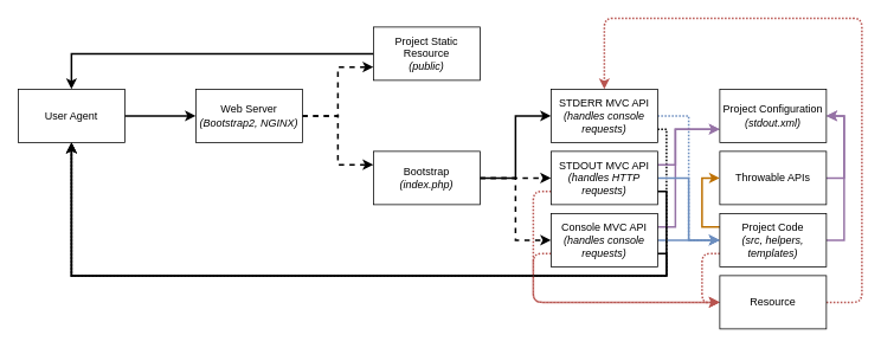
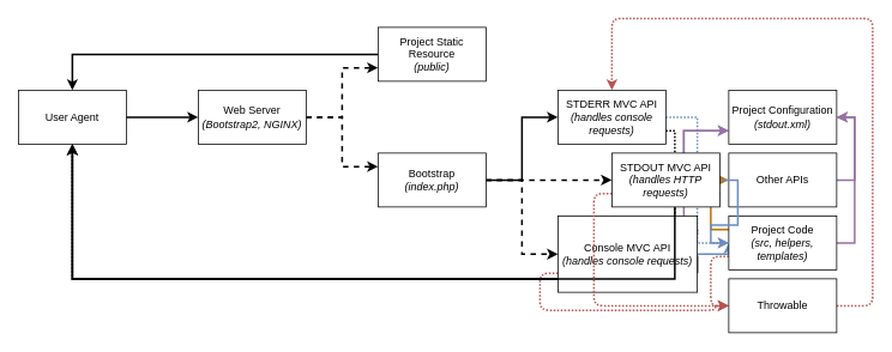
  <mxCell id="0" />
  <mxCell id="1" parent="0" />
  <mxCell id="2" style="edgeStyle=orthogonalEdgeStyle;rounded=0;orthogonalLoop=1;jettySize=auto;html=1;exitX=1;exitY=0.5;exitDx=0;exitDy=0;entryX=0;entryY=0.5;entryDx=0;entryDy=0;strokeWidth=2;" parent="1" source="3" target="6" edge="1"><mxGeometry relative="1" as="geometry" /></mxCell>
  <mxCell id="3" value="User Agent" style="rounded=0;whiteSpace=wrap;html=1;" parent="1" vertex="1"><mxGeometry x="20" y="100" width="120" height="60" as="geometry" /></mxCell>
  <mxCell id="4" style="edgeStyle=orthogonalEdgeStyle;rounded=0;orthogonalLoop=1;jettySize=auto;html=1;exitX=1;exitY=0.5;exitDx=0;exitDy=0;entryX=0;entryY=0.75;entryDx=0;entryDy=0;dashed=1;strokeWidth=2;" parent="1" source="6" target="12" edge="1"><mxGeometry relative="1" as="geometry" /></mxCell>
  <mxCell id="5" style="edgeStyle=orthogonalEdgeStyle;rounded=0;orthogonalLoop=1;jettySize=auto;html=1;exitX=1;exitY=0.5;exitDx=0;exitDy=0;entryX=0;entryY=0.25;entryDx=0;entryDy=0;dashed=1;strokeWidth=2;" parent="1" source="6" target="10" edge="1"><mxGeometry relative="1" as="geometry" /></mxCell>
  <mxCell id="6" value="Web Server&lt;br&gt;&lt;i&gt;(Bootstrap2, NGINX)&lt;/i&gt;" style="rounded=0;whiteSpace=wrap;html=1;" parent="1" vertex="1"><mxGeometry x="220" y="100" width="120" height="60" as="geometry" /></mxCell>
  <mxCell id="7" style="edgeStyle=orthogonalEdgeStyle;rounded=0;orthogonalLoop=1;jettySize=auto;html=1;exitX=1;exitY=0.5;exitDx=0;exitDy=0;entryX=0;entryY=0.5;entryDx=0;entryDy=0;strokeWidth=2;" parent="1" source="10" target="15" edge="1"><mxGeometry relative="1" as="geometry" /></mxCell>
  <mxCell id="8" style="edgeStyle=orthogonalEdgeStyle;rounded=0;orthogonalLoop=1;jettySize=auto;html=1;exitX=1;exitY=0.5;exitDx=0;exitDy=0;entryX=0;entryY=0.5;entryDx=0;entryDy=0;dashed=1;strokeWidth=2;" parent="1" source="10" target="21" edge="1"><mxGeometry relative="1" as="geometry" /></mxCell>
  <mxCell id="9" style="edgeStyle=orthogonalEdgeStyle;rounded=0;orthogonalLoop=1;jettySize=auto;html=1;exitX=1;exitY=0.5;exitDx=0;exitDy=0;entryX=0;entryY=0.5;entryDx=0;entryDy=0;dashed=1;strokeWidth=2;" parent="1" source="10" target="32" edge="1"><mxGeometry relative="1" as="geometry" /></mxCell>
  <mxCell id="10" value="Bootstrap&lt;br&gt;&lt;i&gt;(index.php)&lt;/i&gt;" style="rounded=0;whiteSpace=wrap;html=1;" parent="1" vertex="1"><mxGeometry x="420" y="170" width="120" height="60" as="geometry" /></mxCell>
  <mxCell id="11" style="edgeStyle=orthogonalEdgeStyle;rounded=0;orthogonalLoop=1;jettySize=auto;html=1;exitX=0;exitY=0.5;exitDx=0;exitDy=0;entryX=0.5;entryY=0;entryDx=0;entryDy=0;strokeWidth=2;" parent="1" source="12" target="3" edge="1"><mxGeometry relative="1" as="geometry" /></mxCell>
  <mxCell id="12" value="Project Static Resource&lt;br&gt;&lt;i&gt;(public)&lt;/i&gt;" style="rounded=0;whiteSpace=wrap;html=1;" parent="1" vertex="1"><mxGeometry x="420" y="30" width="120" height="60" as="geometry" /></mxCell>
  <mxCell id="13" style="edgeStyle=orthogonalEdgeStyle;rounded=0;orthogonalLoop=1;jettySize=auto;html=1;exitX=1;exitY=0.75;exitDx=0;exitDy=0;entryX=0.5;entryY=1;entryDx=0;entryDy=0;strokeWidth=2;dashed=1;dashPattern=1 1;" edge="1" parent="1" source="15" target="3"><mxGeometry relative="1" as="geometry"><Array as="points"><mxPoint x="750" y="145" /><mxPoint x="750" y="310" /><mxPoint x="80" y="310" /></Array></mxGeometry></mxCell>
  <mxCell id="14" style="edgeStyle=orthogonalEdgeStyle;rounded=0;orthogonalLoop=1;jettySize=auto;html=1;exitX=1;exitY=0.5;exitDx=0;exitDy=0;entryX=0;entryY=0.5;entryDx=0;entryDy=0;dashed=1;dashPattern=1 1;strokeWidth=2;strokeColor=#6C8EBF;" edge="1" parent="1" source="15" target="27"><mxGeometry relative="1" as="geometry" /></mxCell>
  <mxCell id="15" value="STDERR MVC API&lt;br&gt;&lt;i&gt;(handles console requests)&lt;/i&gt;" style="rounded=0;whiteSpace=wrap;html=1;" parent="1" vertex="1"><mxGeometry x="620" y="100" width="120" height="60" as="geometry" /></mxCell>
  <mxCell id="16" style="edgeStyle=orthogonalEdgeStyle;rounded=0;orthogonalLoop=1;jettySize=auto;html=1;exitX=1;exitY=0.25;exitDx=0;exitDy=0;entryX=0;entryY=0.75;entryDx=0;entryDy=0;fillColor=#e1d5e7;strokeColor=#9673a6;strokeWidth=2;" edge="1" parent="1" source="21" target="33"><mxGeometry relative="1" as="geometry"><Array as="points"><mxPoint x="760" y="255" /><mxPoint x="760" y="145" /></Array></mxGeometry></mxCell>
  <mxCell id="17" style="edgeStyle=orthogonalEdgeStyle;rounded=0;orthogonalLoop=1;jettySize=auto;html=1;exitX=1;exitY=0.5;exitDx=0;exitDy=0;fillColor=#dae8fc;strokeColor=#6c8ebf;strokeWidth=2;" edge="1" parent="1" source="21"><mxGeometry relative="1" as="geometry"><mxPoint x="810" y="270" as="targetPoint" /></mxGeometry></mxCell>
  <mxCell id="18" style="edgeStyle=orthogonalEdgeStyle;rounded=0;orthogonalLoop=1;jettySize=auto;html=1;exitX=1;exitY=0.75;exitDx=0;exitDy=0;entryX=0.5;entryY=1;entryDx=0;entryDy=0;strokeWidth=2;" edge="1" parent="1" source="21" target="3"><mxGeometry relative="1" as="geometry"><Array as="points"><mxPoint x="750" y="285" /><mxPoint x="750" y="310" /><mxPoint x="80" y="310" /></Array></mxGeometry></mxCell>
  <mxCell id="19" style="edgeStyle=orthogonalEdgeStyle;rounded=1;orthogonalLoop=1;jettySize=auto;html=1;exitX=0;exitY=0.75;exitDx=0;exitDy=0;entryX=0;entryY=0.5;entryDx=0;entryDy=0;fillColor=#f8cecc;strokeColor=none;" edge="1" parent="1" source="21" target="35"><mxGeometry relative="1" as="geometry" /></mxCell>
  <mxCell id="20" style="edgeStyle=orthogonalEdgeStyle;rounded=1;orthogonalLoop=1;jettySize=auto;html=1;exitX=0;exitY=0.75;exitDx=0;exitDy=0;entryX=0;entryY=0.5;entryDx=0;entryDy=0;strokeColor=#b85450;fillColor=#f8cecc;strokeWidth=2;dashed=1;dashPattern=1 1;" edge="1" parent="1" source="21" target="35"><mxGeometry relative="1" as="geometry" /></mxCell>
- <mxCell id="21" value="Console MVC API&lt;br&gt;&lt;i&gt;(handles console requests)&lt;/i&gt;" style="rounded=0;whiteSpace=wrap;html=1;" parent="1" vertex="1"><mxGeometry x="620" y="240" width="120" height="60" as="geometry" /></mxCell>
+ <mxCell id="21" value="Console MVC API&lt;br&gt;&lt;i&gt;(handles console requests)&lt;/i&gt;" style="rounded=0;whiteSpace=wrap;html=1;" parent="1" vertex="1"><mxGeometry x="620" y="240" width="155" height="85" as="geometry" /></mxCell>
  <mxCell id="22" style="edgeStyle=orthogonalEdgeStyle;rounded=0;orthogonalLoop=1;jettySize=auto;html=1;exitX=1;exitY=0.5;exitDx=0;exitDy=0;entryX=1;entryY=0.5;entryDx=0;entryDy=0;fillColor=#e1d5e7;strokeColor=#9673a6;strokeWidth=2;" edge="1" parent="1" source="23" target="33"><mxGeometry relative="1" as="geometry"><Array as="points"><mxPoint x="950" y="200" /><mxPoint x="950" y="130" /></Array></mxGeometry></mxCell>
- <mxCell id="23" value="Throwable APIs" style="rounded=0;whiteSpace=wrap;html=1;" parent="1" vertex="1"><mxGeometry x="810" y="170" width="120" height="60" as="geometry" /></mxCell>
+ <mxCell id="23" value="Other APIs" style="rounded=0;whiteSpace=wrap;html=1;" parent="1" vertex="1"><mxGeometry x="810" y="170" width="120" height="60" as="geometry" /></mxCell>
  <mxCell id="24" style="edgeStyle=orthogonalEdgeStyle;rounded=0;orthogonalLoop=1;jettySize=auto;html=1;exitX=1;exitY=0.5;exitDx=0;exitDy=0;entryX=1;entryY=0.5;entryDx=0;entryDy=0;fillColor=#e1d5e7;strokeColor=#9673a6;strokeWidth=2;" edge="1" parent="1" source="27" target="33"><mxGeometry relative="1" as="geometry"><Array as="points"><mxPoint x="950" y="270" /><mxPoint x="950" y="130" /></Array></mxGeometry></mxCell>
  <mxCell id="25" style="edgeStyle=orthogonalEdgeStyle;rounded=0;orthogonalLoop=1;jettySize=auto;html=1;exitX=0;exitY=0.25;exitDx=0;exitDy=0;entryX=0;entryY=0.5;entryDx=0;entryDy=0;fillColor=#f0a30a;strokeColor=#BD7000;strokeWidth=2;" edge="1" parent="1" source="27" target="23"><mxGeometry relative="1" as="geometry" /></mxCell>
  <mxCell id="26" style="edgeStyle=orthogonalEdgeStyle;rounded=1;orthogonalLoop=1;jettySize=auto;html=1;exitX=0;exitY=0.75;exitDx=0;exitDy=0;entryX=0;entryY=0.5;entryDx=0;entryDy=0;strokeColor=#b85450;fillColor=#f8cecc;strokeWidth=2;dashed=1;dashPattern=1 1;" edge="1" parent="1" source="27" target="35"><mxGeometry relative="1" as="geometry" /></mxCell>
  <mxCell id="27" value="Project Code&lt;br&gt;&lt;i&gt;(src, helpers, templates)&lt;/i&gt;" style="rounded=0;whiteSpace=wrap;html=1;" parent="1" vertex="1"><mxGeometry x="810" y="240" width="120" height="60" as="geometry" /></mxCell>
  <mxCell id="28" style="edgeStyle=orthogonalEdgeStyle;rounded=0;orthogonalLoop=1;jettySize=auto;html=1;exitX=1;exitY=0.25;exitDx=0;exitDy=0;entryX=0;entryY=0.75;entryDx=0;entryDy=0;fillColor=#e1d5e7;strokeColor=#9673a6;strokeWidth=2;" edge="1" parent="1" source="32" target="33"><mxGeometry relative="1" as="geometry"><Array as="points"><mxPoint x="760" y="185" /><mxPoint x="760" y="145" /></Array></mxGeometry></mxCell>
  <mxCell id="29" style="edgeStyle=orthogonalEdgeStyle;rounded=0;orthogonalLoop=1;jettySize=auto;html=1;exitX=1;exitY=0.5;exitDx=0;exitDy=0;entryX=0;entryY=0.5;entryDx=0;entryDy=0;fillColor=#dae8fc;strokeColor=#6c8ebf;strokeWidth=2;" edge="1" parent="1" source="32" target="27"><mxGeometry relative="1" as="geometry" /></mxCell>
  <mxCell id="30" style="edgeStyle=orthogonalEdgeStyle;rounded=0;orthogonalLoop=1;jettySize=auto;html=1;exitX=1;exitY=0.75;exitDx=0;exitDy=0;entryX=0.5;entryY=1;entryDx=0;entryDy=0;fillColor=#f5f5f5;strokeWidth=2;" edge="1" parent="1" source="32" target="3"><mxGeometry relative="1" as="geometry"><Array as="points"><mxPoint x="750" y="215" /><mxPoint x="750" y="310" /><mxPoint x="80" y="310" /></Array></mxGeometry></mxCell>
  <mxCell id="31" style="edgeStyle=orthogonalEdgeStyle;rounded=1;orthogonalLoop=1;jettySize=auto;html=1;exitX=0;exitY=0.75;exitDx=0;exitDy=0;entryX=0;entryY=0.5;entryDx=0;entryDy=0;strokeColor=#b85450;fillColor=#f8cecc;strokeWidth=2;dashed=1;dashPattern=1 1;" edge="1" parent="1" source="32" target="35"><mxGeometry relative="1" as="geometry" /></mxCell>
- <mxCell id="32" value="STDOUT MVC API&lt;br&gt;&lt;i&gt;(handles HTTP requests&lt;/i&gt;&lt;i&gt;)&lt;/i&gt;" style="rounded=0;whiteSpace=wrap;html=1;" parent="1" vertex="1"><mxGeometry x="620" y="170" width="120" height="60" as="geometry" /></mxCell>
+ <mxCell id="32" value="STDOUT MVC API&lt;br&gt;&lt;i&gt;(handles HTTP requests&lt;/i&gt;&lt;i&gt;)&lt;/i&gt;" style="rounded=0;whiteSpace=wrap;html=1;" parent="1" vertex="1"><mxGeometry x="680" y="170" width="120" height="60" as="geometry" /></mxCell>
  <mxCell id="33" value="Project Configuration&lt;br&gt;&lt;i&gt;(stdout.xml)&lt;/i&gt;" style="rounded=0;whiteSpace=wrap;html=1;" parent="1" vertex="1"><mxGeometry x="810" y="100" width="120" height="60" as="geometry" /></mxCell>
  <mxCell id="34" style="edgeStyle=orthogonalEdgeStyle;rounded=1;orthogonalLoop=1;jettySize=auto;html=1;exitX=1;exitY=0.5;exitDx=0;exitDy=0;entryX=0.5;entryY=0;entryDx=0;entryDy=0;fillColor=#f8cecc;strokeColor=#b85450;strokeWidth=2;dashed=1;dashPattern=1 1;" edge="1" parent="1" source="35" target="15"><mxGeometry relative="1" as="geometry"><Array as="points"><mxPoint x="970" y="340" /><mxPoint x="970" y="20" /><mxPoint x="680" y="20" /></Array></mxGeometry></mxCell>
- <mxCell id="35" value="Resource" style="rounded=0;whiteSpace=wrap;html=1;" vertex="1" parent="1"><mxGeometry x="810" y="310" width="120" height="60" as="geometry" /></mxCell>
+ <mxCell id="35" value="Throwable" style="rounded=0;whiteSpace=wrap;html=1;" vertex="1" parent="1"><mxGeometry x="810" y="310" width="120" height="60" as="geometry" /></mxCell>
